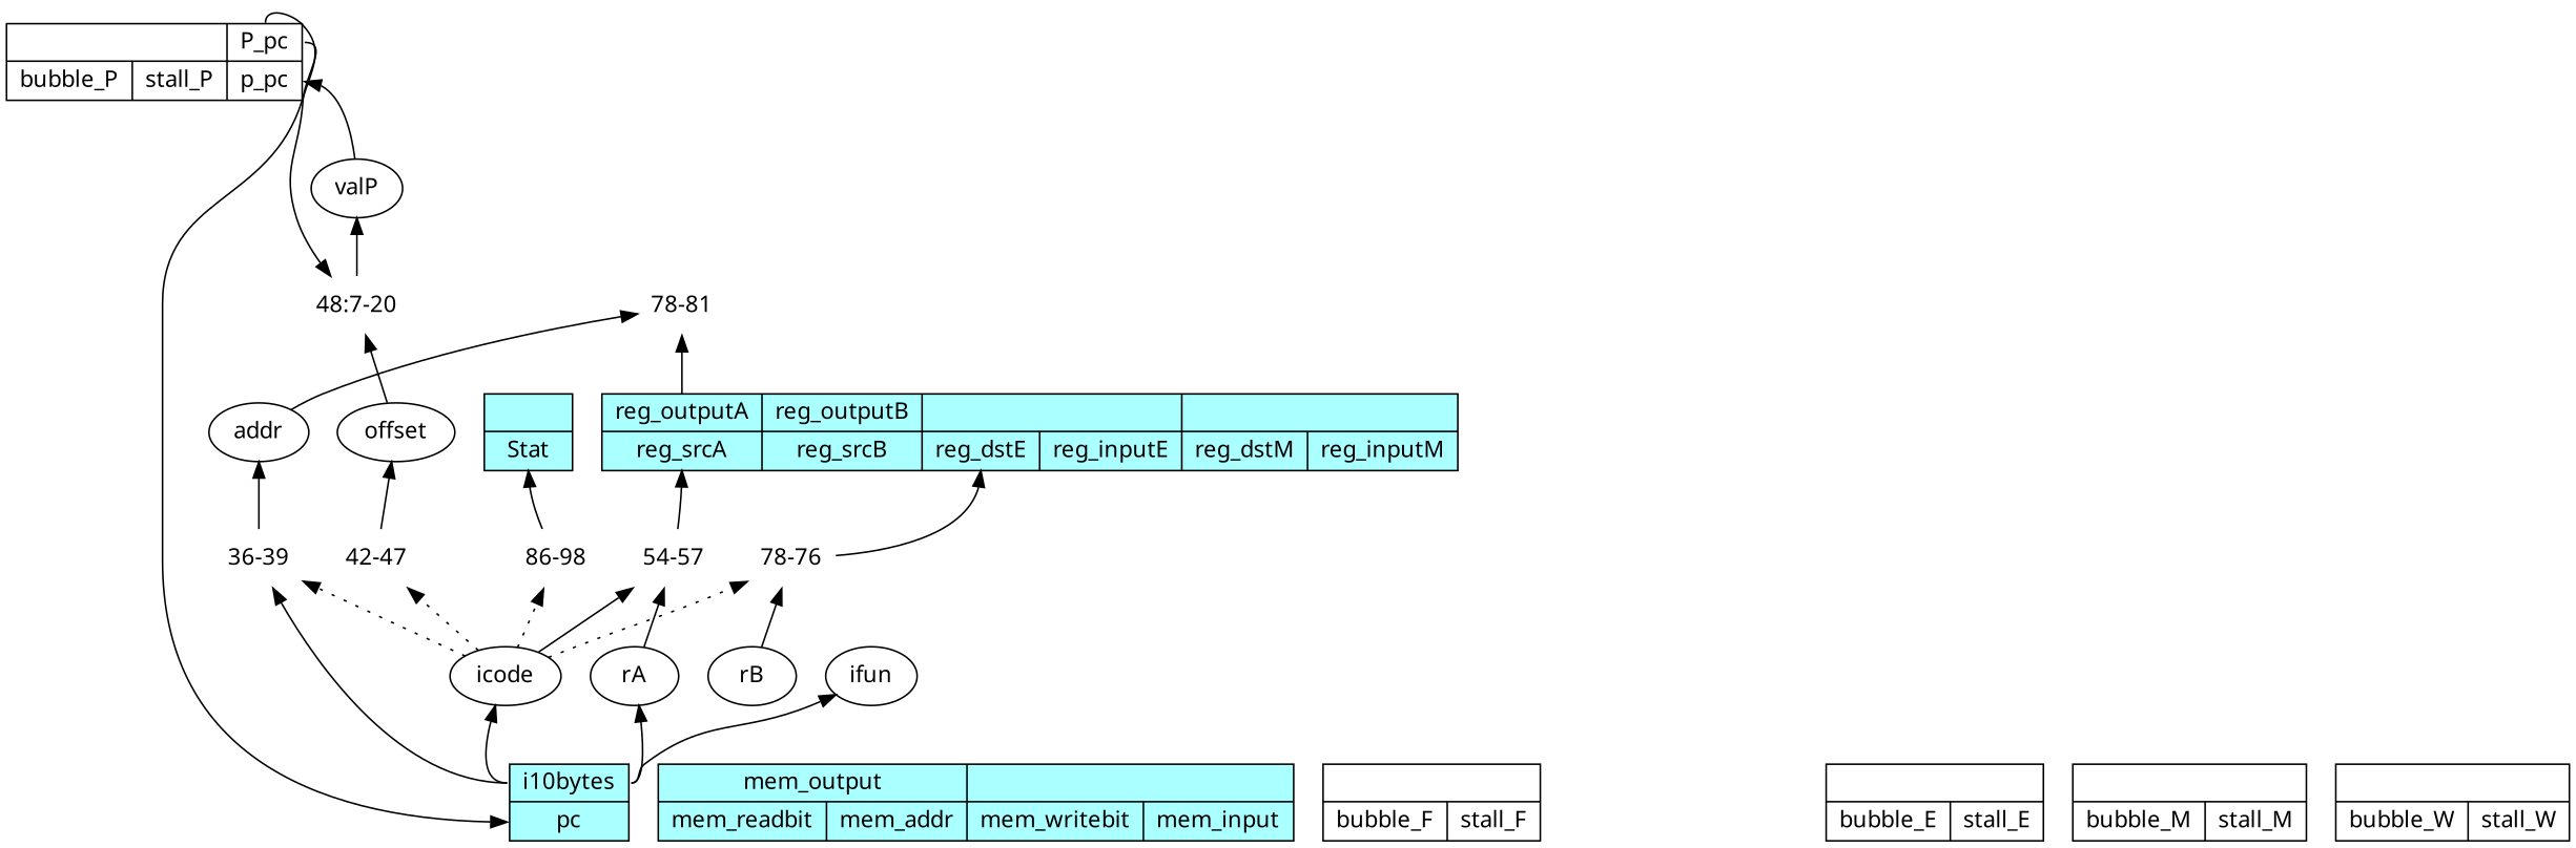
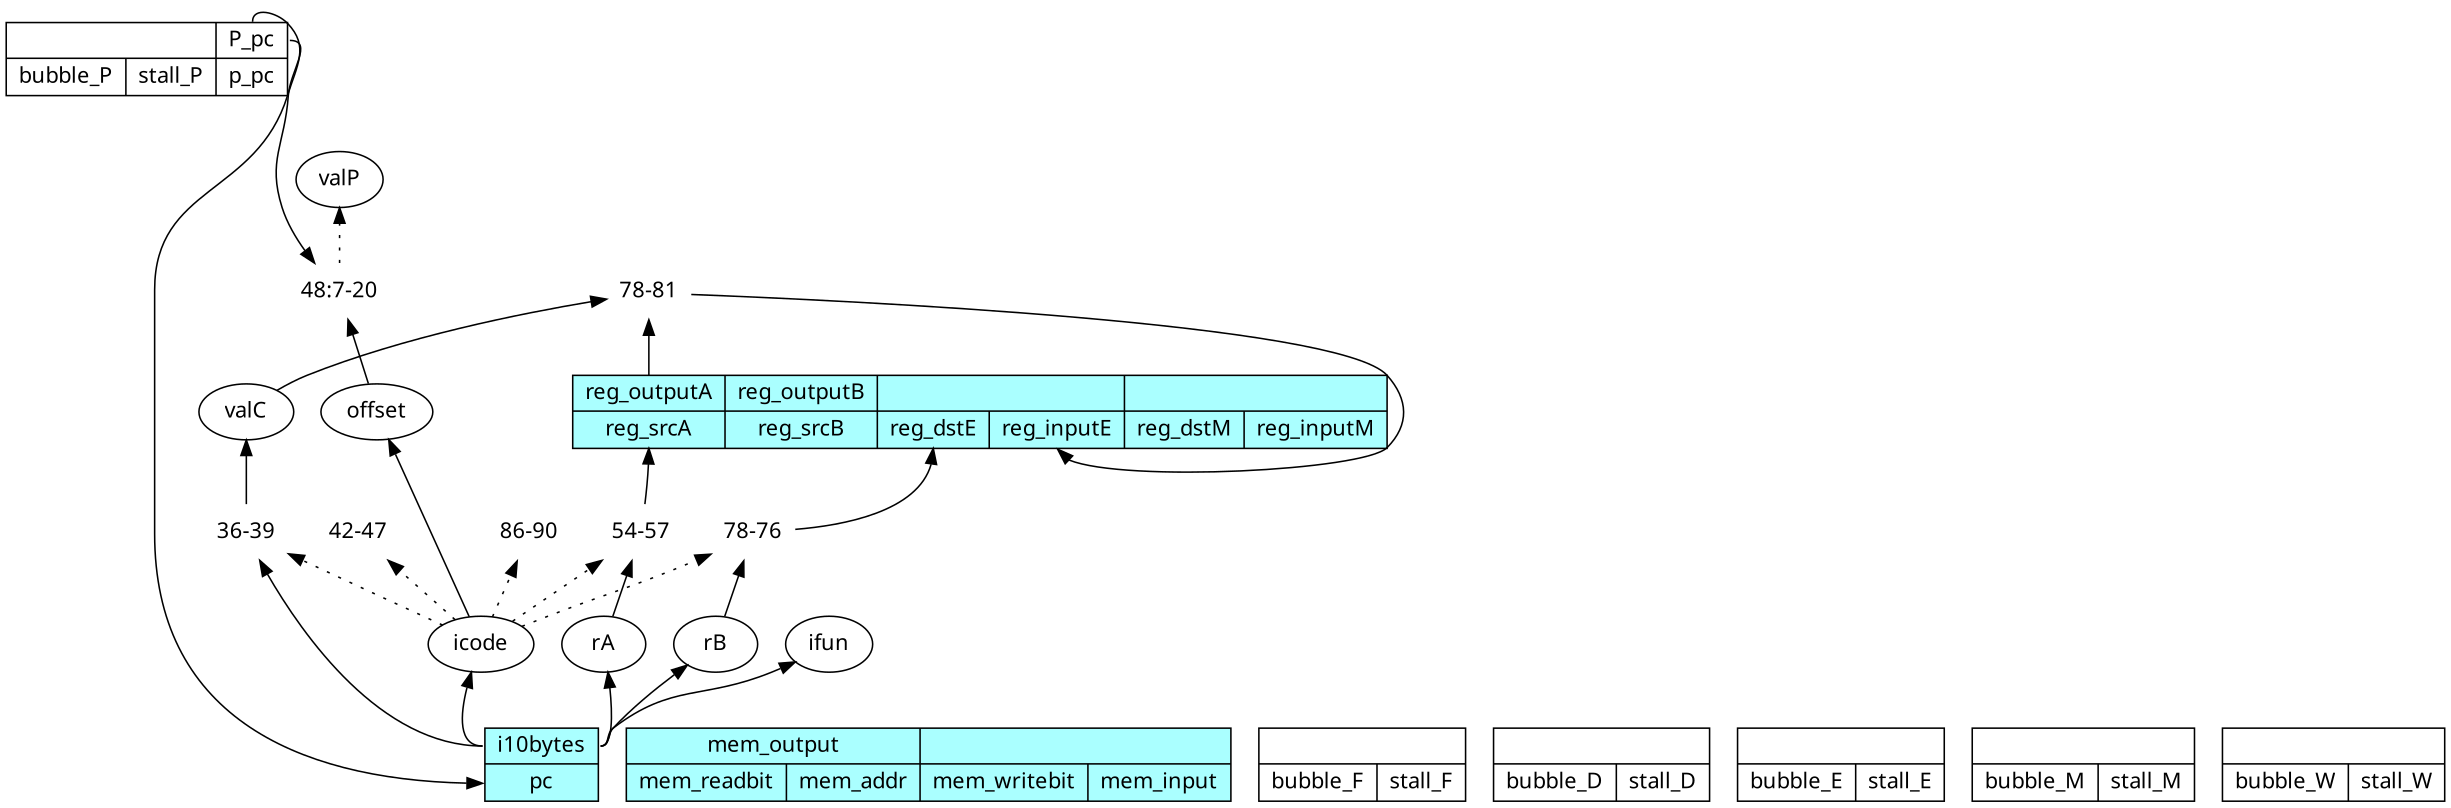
  digraph {
    rankdir=BT
    node [fontname="sans-serif" shape=record]
    n1 [fillcolor="#aaffff" label="{<reg_outputA>reg_outputA|<reg_srcA>reg_srcA}|{<reg_outputB>reg_outputB|<reg_srcB>reg_srcB}|{|{<reg_dstE>reg_dstE|<reg_inputE>reg_inputE}}|{|{<reg_dstM>reg_dstM|<reg_inputM>reg_inputM}}" style=filled]
    n2 [label="78-81" shape=none]
    n3 [fillcolor="#aaffff" label="{<mem_output>mem_output|{<mem_readbit>mem_readbit|<mem_addr>mem_addr}}|{|{<mem_writebit>mem_writebit|<mem_input>mem_input}}" style=filled]
    n4 [fillcolor="#aaffff" label="{<i10bytes>i10bytes|<pc>pc}" style=filled]
    icode [shape=""]
    ifun [shape=""]
    rA [shape=""]
    rB [shape=""]
    n9 [label="36-39" shape=none]
    n10 [label="42-47" shape=none]
    n11 [label="54-57" shape=none]
    n12 [label="78-76" shape=none]
-   n13 [label="86-98" shape=none]
-   valC [label=addr shape=""]
-   n15 [fillcolor="#aaffff" label="{|<Stat>Stat}" style=filled]
+   n13 [label="86-90" shape=none]
+   valC [shape=""]
    n16 [label="{|{<bubble_P>bubble_P|<stall_P>stall_P}}|{<P_pc>P_pc|<p_pc>p_pc}"]
    n17 [label="48:7-20" shape=none]
    valP [shape=""]
    n19 [label="{|{<bubble_F>bubble_F|<stall_F>stall_F}}"]
+   n20 [label="{|{<bubble_D>bubble_D|<stall_D>stall_D}}"]
    n21 [label="{|{<bubble_E>bubble_E|<stall_E>stall_E}}"]
    n22 [label="{|{<bubble_M>bubble_M|<stall_M>stall_M}}"]
    n23 [label="{|{<bubble_W>bubble_W|<stall_W>stall_W}}"]
    offset [shape=""]
    n1 -> n2 [tailport=reg_outputA]
+   n2 -> n1 [headport=reg_inputE]
    n4 -> icode [tailport=i10bytes]
    n4 -> ifun [tailport=i10bytes]
    n4 -> rA [tailport=i10bytes]
+   n4 -> rB [tailport=i10bytes]
    n4 -> n9 [tailport=i10bytes]
    icode -> n9 [style=dotted]
    icode -> n10 [style=dotted]
-   icode -> n11 [style=solid]
+   icode -> n11 [style=dotted]
    icode -> n12 [style=dotted]
    icode -> n13 [style=dotted]
    rA -> n11
    rB -> n12
    n9 -> valC
-   n10 -> offset
+   icode -> offset
    n11 -> n1 [headport=reg_srcA]
    n12 -> n1 [headport=reg_dstE]
-   n13 -> n15 [headport=Stat]
    valC -> n2
    n16 -> n4 [headport=pc tailport=P_pc]
    n16 -> n17 [tailport=P_pc]
-   n17 -> valP
-   valP -> n16 [headport=p_pc]
+   n17 -> valP [style=dotted]
    offset -> n17
  }
